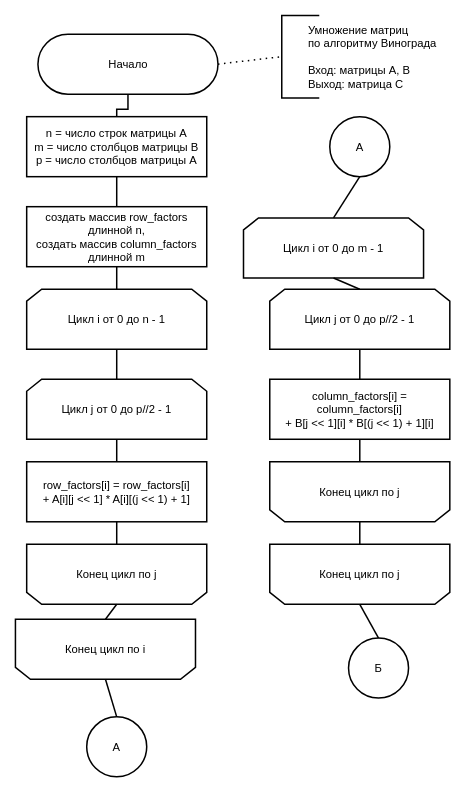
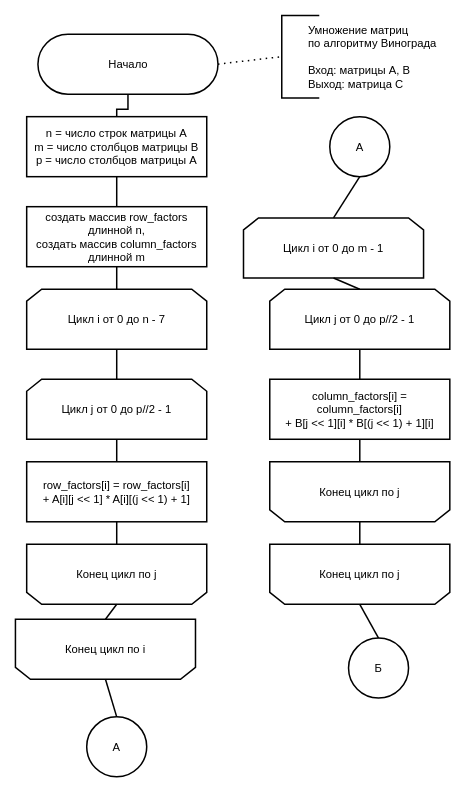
  <mxCell id="0" />
  <mxCell id="1" parent="0" />
  <mxCell id="2" style="edgeStyle=orthogonalEdgeStyle;rounded=0;orthogonalLoop=1;jettySize=auto;html=1;exitX=0.5;exitY=0.5;exitDx=0;exitDy=30;exitPerimeter=0;entryX=0.5;entryY=0;entryDx=0;entryDy=0;endArrow=none;endFill=0;strokeWidth=2;fontSize=15;" parent="1" source="3" target="6" edge="1"><mxGeometry relative="1" as="geometry" /></mxCell>
  <mxCell id="3" value="&lt;font style=&quot;font-size: 15px;&quot;&gt;Начало&lt;/font&gt;" style="html=1;dashed=0;whitespace=wrap;shape=mxgraph.dfd.start;strokeWidth=2;fontSize=15;" parent="1" vertex="1"><mxGeometry x="50" y="45" width="240" height="80" as="geometry" /></mxCell>
  <mxCell id="4" style="edgeStyle=orthogonalEdgeStyle;rounded=0;orthogonalLoop=1;jettySize=auto;html=1;exitX=0.5;exitY=1;exitDx=0;exitDy=0;fontSize=15;strokeWidth=2;" parent="1" edge="1"><mxGeometry relative="1" as="geometry"><mxPoint x="259" y="240" as="sourcePoint" /><mxPoint x="259" y="240" as="targetPoint" /></mxGeometry></mxCell>
  <mxCell id="5" value="&lt;div style=&quot;font-size: 15px;&quot;&gt;&lt;span style=&quot;white-space: pre; font-size: 15px;&quot;&gt;&#09;&lt;/span&gt;Умножение матриц&lt;/div&gt;&lt;div style=&quot;font-size: 15px;&quot;&gt;&lt;span style=&quot;white-space: pre; font-size: 15px;&quot;&gt;&#09;&lt;/span&gt;по алгоритму Винограда&lt;/div&gt;&lt;div style=&quot;font-size: 15px;&quot;&gt;&lt;span style=&quot;font-size: 15px;&quot;&gt;&lt;br style=&quot;font-size: 15px;&quot;&gt;&lt;/span&gt;&lt;/div&gt;&lt;span style=&quot;white-space: pre; font-size: 15px;&quot;&gt;&#09;&lt;/span&gt;Вход: матрицы A, B&lt;br style=&quot;font-size: 15px;&quot;&gt;&lt;span style=&quot;white-space: pre; font-size: 15px;&quot;&gt;&#09;&lt;/span&gt;Выход: матрица C" style="strokeWidth=2;html=1;shape=mxgraph.flowchart.annotation_1;align=left;pointerEvents=1;fontSize=15;" parent="1" vertex="1"><mxGeometry x="375" y="20" width="50" height="110" as="geometry" /></mxCell>
  <mxCell id="6" value="&lt;font style=&quot;font-size: 15px;&quot;&gt;n = число строк матрицы A&lt;br style=&quot;font-size: 15px;&quot;&gt;m = число столбцов матрицы B&lt;br style=&quot;font-size: 15px;&quot;&gt;p = число столбцов матрицы A&lt;br style=&quot;font-size: 15px;&quot;&gt;&lt;/font&gt;" style="rounded=0;whiteSpace=wrap;html=1;strokeWidth=2;fontSize=15;" parent="1" vertex="1"><mxGeometry x="35" y="155" width="240" height="80" as="geometry" /></mxCell>
  <mxCell id="7" value="&lt;font style=&quot;font-size: 15px;&quot;&gt;создать массив row_factors длинной n,&lt;br style=&quot;font-size: 15px;&quot;&gt;создать массив column_factors длинной m&lt;br style=&quot;font-size: 15px;&quot;&gt;&lt;/font&gt;" style="rounded=0;whiteSpace=wrap;html=1;strokeWidth=2;fontSize=15;" parent="1" vertex="1"><mxGeometry x="35" y="275" width="240" height="80" as="geometry" /></mxCell>
- <mxCell id="8" value="Цикл i от 0 до n - 1" style="shape=loopLimit;whiteSpace=wrap;html=1;strokeWidth=2;fontSize=15;" parent="1" vertex="1"><mxGeometry x="35" y="385" width="240" height="80" as="geometry" /></mxCell>
+ <mxCell id="8" value="Цикл i от 0 до n - 7" style="shape=loopLimit;whiteSpace=wrap;html=1;strokeWidth=2;fontSize=15;" parent="1" vertex="1"><mxGeometry x="35" y="385" width="240" height="80" as="geometry" /></mxCell>
  <mxCell id="9" value="Цикл i от 0 до m - 1" style="shape=loopLimit;whiteSpace=wrap;html=1;strokeWidth=2;fontSize=15;" parent="1" vertex="1"><mxGeometry x="324" y="290" width="240" height="80" as="geometry" /></mxCell>
  <mxCell id="10" value="Конец цикл по j" style="shape=loopLimit;whiteSpace=wrap;html=1;strokeWidth=2;direction=west;fontSize=15;" parent="1" vertex="1"><mxGeometry x="35" y="725" width="240" height="80" as="geometry" /></mxCell>
  <mxCell id="11" value="Цикл j от 0 до p//2 - 1" style="shape=loopLimit;whiteSpace=wrap;html=1;strokeWidth=2;fontSize=15;" parent="1" vertex="1"><mxGeometry x="35" y="505" width="240" height="80" as="geometry" /></mxCell>
  <mxCell id="12" value="&lt;font style=&quot;font-size: 15px;&quot;&gt;column_factors[i] = column_factors[i]&lt;br style=&quot;border-color: var(--border-color); font-size: 15px;&quot;&gt;+ B[j &amp;lt;&amp;lt; 1][i] * B[(j &amp;lt;&amp;lt; 1) + 1][i]&lt;br style=&quot;font-size: 15px;&quot;&gt;&lt;/font&gt;" style="rounded=0;whiteSpace=wrap;html=1;strokeWidth=2;fontSize=15;" parent="1" vertex="1"><mxGeometry x="359" y="505" width="240" height="80" as="geometry" /></mxCell>
  <mxCell id="13" value="&lt;font style=&quot;font-size: 15px;&quot;&gt;row_factors[i] = row_factors[i] &lt;br style=&quot;font-size: 15px;&quot;&gt;+ A[i][j &amp;lt;&amp;lt; 1] * A[i][(j &amp;lt;&amp;lt; 1) + 1]&lt;br style=&quot;font-size: 15px;&quot;&gt;&lt;/font&gt;" style="rounded=0;whiteSpace=wrap;html=1;strokeWidth=2;fontSize=15;" parent="1" vertex="1"><mxGeometry x="35" y="615" width="240" height="80" as="geometry" /></mxCell>
  <mxCell id="14" value="Конец цикл по i" style="shape=loopLimit;whiteSpace=wrap;html=1;strokeWidth=2;direction=west;fontSize=15;" parent="1" vertex="1"><mxGeometry x="20" y="825" width="240" height="80" as="geometry" /></mxCell>
  <mxCell id="15" value="" style="endArrow=none;dashed=1;html=1;dashPattern=1 3;strokeWidth=2;rounded=0;fontSize=15;exitX=1;exitY=0.5;exitDx=0;exitDy=0;exitPerimeter=0;entryX=0;entryY=0.5;entryDx=0;entryDy=0;entryPerimeter=0;" parent="1" source="3" target="5" edge="1"><mxGeometry width="50" height="50" relative="1" as="geometry"><mxPoint x="335" y="265" as="sourcePoint" /><mxPoint x="385" y="215" as="targetPoint" /></mxGeometry></mxCell>
  <mxCell id="16" value="Цикл j от 0 до p//2 - 1" style="shape=loopLimit;whiteSpace=wrap;html=1;strokeWidth=2;fontSize=15;" parent="1" vertex="1"><mxGeometry x="359" y="385" width="240" height="80" as="geometry" /></mxCell>
  <mxCell id="17" value="Конец цикл по j" style="shape=loopLimit;whiteSpace=wrap;html=1;strokeWidth=2;direction=west;fontSize=15;" parent="1" vertex="1"><mxGeometry x="359" y="615" width="240" height="80" as="geometry" /></mxCell>
  <mxCell id="18" value="Конец цикл по j" style="shape=loopLimit;whiteSpace=wrap;html=1;strokeWidth=2;direction=west;fontSize=15;" parent="1" vertex="1"><mxGeometry x="359" y="725" width="240" height="80" as="geometry" /></mxCell>
  <mxCell id="19" value="А" style="ellipse;whiteSpace=wrap;html=1;aspect=fixed;strokeWidth=2;fontSize=15;" parent="1" vertex="1"><mxGeometry x="115" y="955" width="80" height="80" as="geometry" /></mxCell>
  <mxCell id="20" value="Б" style="ellipse;whiteSpace=wrap;html=1;aspect=fixed;strokeWidth=2;fontSize=15;" parent="1" vertex="1"><mxGeometry x="464" y="850" width="80" height="80" as="geometry" /></mxCell>
  <mxCell id="21" value="А" style="ellipse;whiteSpace=wrap;html=1;aspect=fixed;strokeWidth=2;fontSize=15;" parent="1" vertex="1"><mxGeometry x="439" y="155" width="80" height="80" as="geometry" /></mxCell>
  <mxCell id="22" value="" style="endArrow=none;html=1;rounded=0;strokeWidth=2;fontSize=15;exitX=0.5;exitY=1;exitDx=0;exitDy=0;entryX=0.5;entryY=1;entryDx=0;entryDy=0;" edge="1" parent="1" source="13" target="10"><mxGeometry width="50" height="50" relative="1" as="geometry"><mxPoint x="335" y="455" as="sourcePoint" /><mxPoint x="385" y="405" as="targetPoint" /></mxGeometry></mxCell>
  <mxCell id="23" value="" style="endArrow=none;html=1;rounded=0;strokeWidth=2;fontSize=15;exitX=0.5;exitY=1;exitDx=0;exitDy=0;entryX=0.5;entryY=0;entryDx=0;entryDy=0;" edge="1" parent="1" source="11" target="13"><mxGeometry width="50" height="50" relative="1" as="geometry"><mxPoint x="335" y="455" as="sourcePoint" /><mxPoint x="385" y="405" as="targetPoint" /></mxGeometry></mxCell>
  <mxCell id="24" value="" style="endArrow=none;html=1;rounded=0;strokeWidth=2;fontSize=15;exitX=0.5;exitY=1;exitDx=0;exitDy=0;entryX=0.5;entryY=0;entryDx=0;entryDy=0;" edge="1" parent="1" source="8" target="11"><mxGeometry width="50" height="50" relative="1" as="geometry"><mxPoint x="335" y="455" as="sourcePoint" /><mxPoint x="385" y="405" as="targetPoint" /></mxGeometry></mxCell>
  <mxCell id="25" value="" style="endArrow=none;html=1;rounded=0;strokeWidth=2;fontSize=15;entryX=0.5;entryY=1;entryDx=0;entryDy=0;exitX=0.5;exitY=0;exitDx=0;exitDy=0;" edge="1" parent="1" source="8" target="7"><mxGeometry width="50" height="50" relative="1" as="geometry"><mxPoint x="335" y="455" as="sourcePoint" /><mxPoint x="385" y="405" as="targetPoint" /></mxGeometry></mxCell>
  <mxCell id="26" value="" style="endArrow=none;html=1;rounded=0;strokeWidth=2;fontSize=15;entryX=0.5;entryY=1;entryDx=0;entryDy=0;exitX=0.5;exitY=0;exitDx=0;exitDy=0;" edge="1" parent="1" source="7" target="6"><mxGeometry width="50" height="50" relative="1" as="geometry"><mxPoint x="335" y="455" as="sourcePoint" /><mxPoint x="385" y="405" as="targetPoint" /></mxGeometry></mxCell>
  <mxCell id="27" value="" style="endArrow=none;html=1;rounded=0;strokeWidth=2;fontSize=15;exitX=0.5;exitY=0;exitDx=0;exitDy=0;entryX=0.5;entryY=0;entryDx=0;entryDy=0;" edge="1" parent="1" source="14" target="19"><mxGeometry width="50" height="50" relative="1" as="geometry"><mxPoint x="335" y="815" as="sourcePoint" /><mxPoint x="385" y="765" as="targetPoint" /></mxGeometry></mxCell>
  <mxCell id="28" value="" style="endArrow=none;html=1;rounded=0;strokeWidth=2;fontSize=15;exitX=0.5;exitY=0;exitDx=0;exitDy=0;entryX=0.5;entryY=1;entryDx=0;entryDy=0;" edge="1" parent="1" source="10" target="14"><mxGeometry width="50" height="50" relative="1" as="geometry"><mxPoint x="335" y="815" as="sourcePoint" /><mxPoint x="385" y="765" as="targetPoint" /></mxGeometry></mxCell>
  <mxCell id="29" value="" style="endArrow=none;html=1;rounded=0;strokeWidth=2;fontSize=15;entryX=0.5;entryY=1;entryDx=0;entryDy=0;" edge="1" parent="1" source="12" target="17"><mxGeometry width="50" height="50" relative="1" as="geometry"><mxPoint x="335" y="455" as="sourcePoint" /><mxPoint x="385" y="405" as="targetPoint" /></mxGeometry></mxCell>
  <mxCell id="30" value="" style="endArrow=none;html=1;rounded=0;strokeWidth=2;fontSize=15;entryX=0.5;entryY=1;entryDx=0;entryDy=0;exitX=0.5;exitY=0;exitDx=0;exitDy=0;" edge="1" parent="1" source="12" target="16"><mxGeometry width="50" height="50" relative="1" as="geometry"><mxPoint x="335" y="455" as="sourcePoint" /><mxPoint x="385" y="405" as="targetPoint" /></mxGeometry></mxCell>
  <mxCell id="31" value="" style="endArrow=none;html=1;rounded=0;strokeWidth=2;fontSize=15;exitX=0.5;exitY=1;exitDx=0;exitDy=0;entryX=0.5;entryY=0;entryDx=0;entryDy=0;" edge="1" parent="1" source="9" target="16"><mxGeometry width="50" height="50" relative="1" as="geometry"><mxPoint x="335" y="455" as="sourcePoint" /><mxPoint x="385" y="405" as="targetPoint" /></mxGeometry></mxCell>
  <mxCell id="32" value="" style="endArrow=none;html=1;rounded=0;strokeWidth=2;fontSize=15;entryX=0.5;entryY=1;entryDx=0;entryDy=0;exitX=0.5;exitY=0;exitDx=0;exitDy=0;" edge="1" parent="1" source="9" target="21"><mxGeometry width="50" height="50" relative="1" as="geometry"><mxPoint x="335" y="455" as="sourcePoint" /><mxPoint x="385" y="405" as="targetPoint" /></mxGeometry></mxCell>
  <mxCell id="33" value="" style="endArrow=none;html=1;rounded=0;strokeWidth=2;fontSize=15;entryX=0.5;entryY=0;entryDx=0;entryDy=0;exitX=0.5;exitY=0;exitDx=0;exitDy=0;" edge="1" parent="1" source="20" target="18"><mxGeometry width="50" height="50" relative="1" as="geometry"><mxPoint x="335" y="815" as="sourcePoint" /><mxPoint x="385" y="765" as="targetPoint" /></mxGeometry></mxCell>
  <mxCell id="34" value="" style="endArrow=none;html=1;rounded=0;strokeWidth=2;fontSize=15;entryX=0.5;entryY=0;entryDx=0;entryDy=0;exitX=0.5;exitY=1;exitDx=0;exitDy=0;" edge="1" parent="1" source="18" target="17"><mxGeometry width="50" height="50" relative="1" as="geometry"><mxPoint x="335" y="815" as="sourcePoint" /><mxPoint x="385" y="765" as="targetPoint" /></mxGeometry></mxCell>
